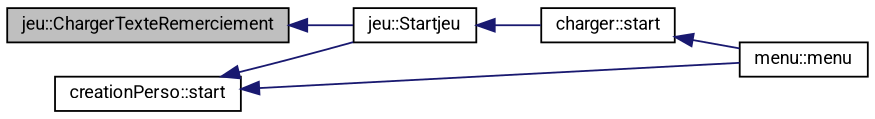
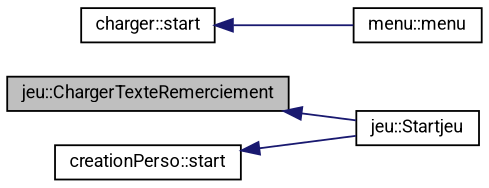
  digraph {
    fontname=Roboto
    rankdir=LR
    node [color=black fillcolor=white fontname=Roboto fontsize=10 shape=record style=filled]
    edge [color=midnightblue dir=back fontname=Roboto fontsize=10 labelfontname=Helvetica labelfontsize=10 style=solid]
    n1 [fillcolor=grey75 fontcolor=black height=0.2 label="jeu::ChargerTexteRemerciement" width=0.4]
    n2 [height=0.2 label="jeu::Startjeu" width=0.4]
    n3 [height=0.2 label="charger::start" width=0.4]
    n4 [height=0.2 label="creationPerso::start" width=0.4]
    n5 [height=0.2 label="menu::menu" width=0.4]
    n1 -> n2
-   n2 -> n3
    n3 -> n5
    n4 -> n2
-   n4 -> n5
  }
